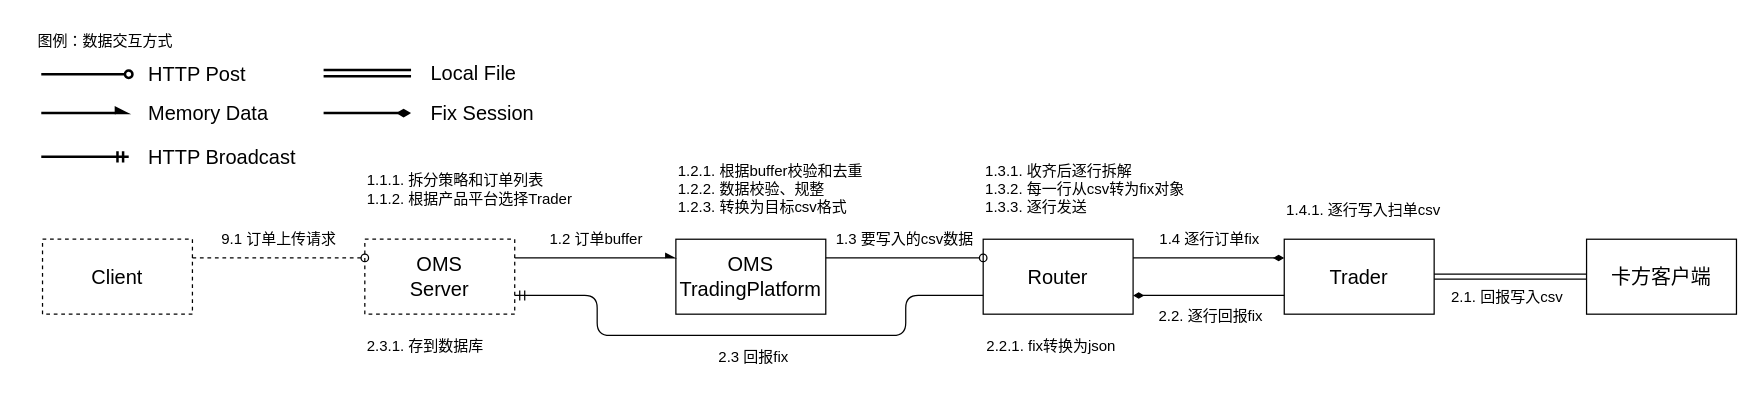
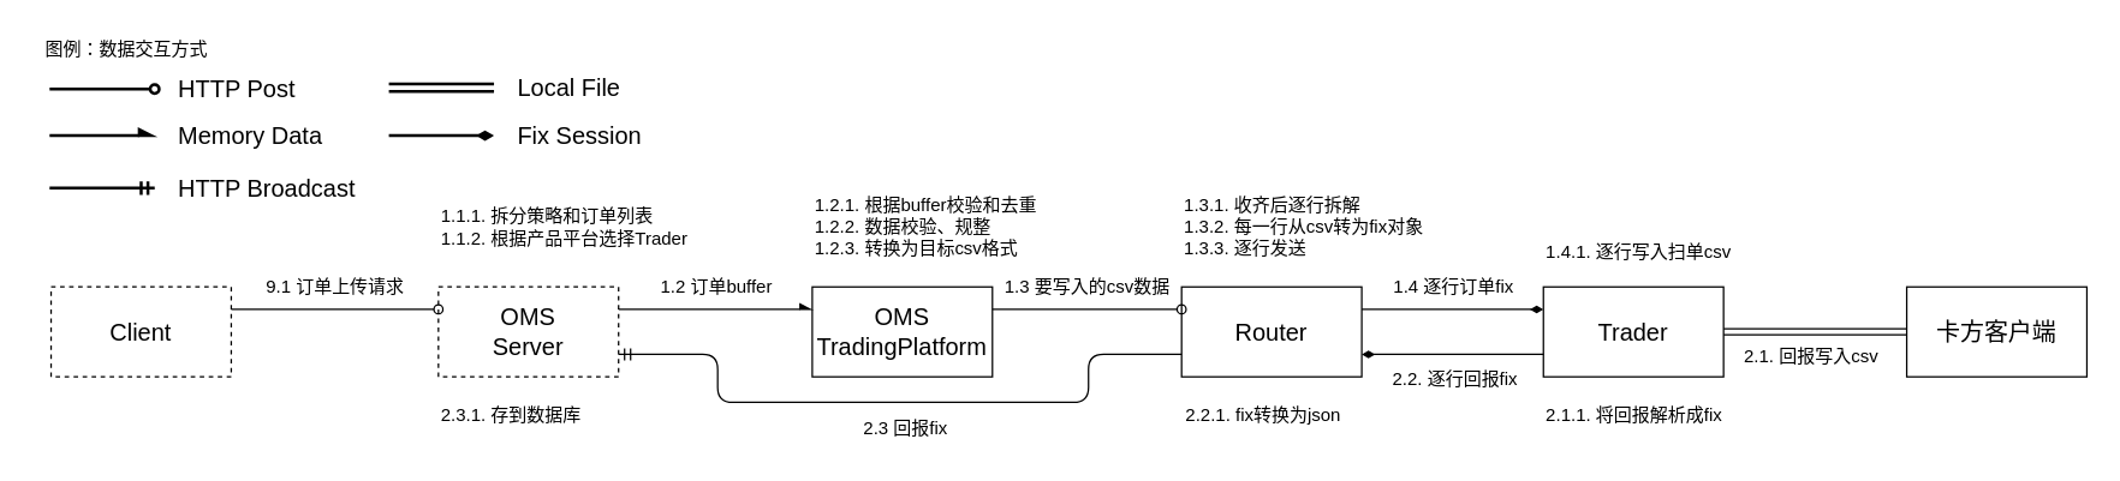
  <mxCell id="0" />
  <mxCell id="1" parent="0" />
- <mxCell id="2" style="edgeStyle=none;html=1;exitX=1;exitY=0.25;exitDx=0;exitDy=0;entryX=0;entryY=0.25;entryDx=0;entryDy=0;strokeColor=#000000;strokeWidth=1;fontSize=16;fontColor=#000000;endArrow=oval;endFill=0;dashed=1;" parent="1" source="3" target="5" edge="1"><mxGeometry relative="1" as="geometry" /></mxCell>
+ <mxCell id="2" style="edgeStyle=none;html=1;exitX=1;exitY=0.25;exitDx=0;exitDy=0;entryX=0;entryY=0.25;entryDx=0;entryDy=0;strokeColor=#000000;strokeWidth=1;fontSize=16;fontColor=#000000;endArrow=oval;endFill=0;" parent="1" source="3" target="5" edge="1"><mxGeometry relative="1" as="geometry" /></mxCell>
  <mxCell id="3" value="&lt;font style=&quot;font-size: 16px;&quot;&gt;Client&lt;/font&gt;" style="rounded=0;whiteSpace=wrap;html=1;strokeColor=#000000;fillColor=none;fontColor=#000000;dashed=1;" parent="1" vertex="1"><mxGeometry x="33" y="191" width="120" height="60" as="geometry" /></mxCell>
  <mxCell id="4" style="edgeStyle=none;html=1;exitX=1;exitY=0.25;exitDx=0;exitDy=0;entryX=0;entryY=0.25;entryDx=0;entryDy=0;strokeColor=#000000;strokeWidth=1;fontSize=12;fontColor=#000000;endArrow=async;endFill=1;" parent="1" source="5" target="8" edge="1"><mxGeometry relative="1" as="geometry" /></mxCell>
  <mxCell id="5" value="&lt;font style=&quot;font-size: 16px;&quot;&gt;OMS&lt;br&gt;Server&lt;br&gt;&lt;/font&gt;" style="rounded=0;whiteSpace=wrap;html=1;strokeColor=#000000;fillColor=none;fontColor=#000000;dashed=1;" parent="1" vertex="1"><mxGeometry x="291" y="191" width="120" height="60" as="geometry" /></mxCell>
  <mxCell id="6" value="9.1 订单上传请求" style="text;html=1;align=center;verticalAlign=middle;resizable=0;points=[];autosize=1;strokeColor=none;fillColor=none;fontSize=12;fontColor=#000000;" parent="1" vertex="1"><mxGeometry x="167" y="178" width="110" height="26" as="geometry" /></mxCell>
  <mxCell id="7" style="edgeStyle=none;html=1;exitX=1;exitY=0.25;exitDx=0;exitDy=0;entryX=0;entryY=0.25;entryDx=0;entryDy=0;strokeColor=#000000;strokeWidth=1;fontSize=12;fontColor=#000000;endArrow=oval;endFill=0;" parent="1" source="8" target="17" edge="1"><mxGeometry relative="1" as="geometry" /></mxCell>
  <mxCell id="8" value="&lt;span style=&quot;font-size: 16px;&quot;&gt;OMS&lt;br&gt;TradingPlatform&lt;br&gt;&lt;/span&gt;" style="rounded=0;whiteSpace=wrap;html=1;strokeColor=#000000;fillColor=none;fontColor=#000000;" parent="1" vertex="1"><mxGeometry x="540" y="191" width="120" height="60" as="geometry" /></mxCell>
  <mxCell id="9" value="" style="group" parent="1" vertex="1" connectable="0"><mxGeometry x="32" y="43" width="214" height="31" as="geometry" /></mxCell>
  <mxCell id="10" value="" style="endArrow=oval;html=1;fontSize=16;strokeWidth=2;endFill=0;strokeColor=#000000;" parent="9" edge="1"><mxGeometry width="50" height="50" relative="1" as="geometry"><mxPoint y="16" as="sourcePoint" /><mxPoint x="70" y="16" as="targetPoint" /></mxGeometry></mxCell>
  <mxCell id="11" value="HTTP Post" style="text;html=1;align=left;verticalAlign=middle;resizable=0;points=[];autosize=1;strokeColor=none;fillColor=none;fontSize=16;fontColor=#000000;" parent="9" vertex="1"><mxGeometry x="84" width="96" height="31" as="geometry" /></mxCell>
  <mxCell id="12" value="1.2 订单buffer" style="text;html=1;align=center;verticalAlign=middle;resizable=0;points=[];autosize=1;strokeColor=none;fillColor=none;fontSize=12;fontColor=#000000;" parent="1" vertex="1"><mxGeometry x="430" y="178" width="92" height="26" as="geometry" /></mxCell>
  <mxCell id="13" value="1.1.1. 拆分策略和订单列表&lt;br&gt;1.1.2. 根据产品平台选择Trader" style="text;html=1;align=left;verticalAlign=middle;resizable=0;points=[];autosize=1;strokeColor=none;fillColor=none;fontSize=12;fontColor=#000000;" parent="1" vertex="1"><mxGeometry x="291" y="130" width="182" height="41" as="geometry" /></mxCell>
  <mxCell id="14" value="1.2.1. 根据buffer校验和去重&lt;br&gt;1.2.2. 数据校验、规整&lt;br&gt;1.2.3. 转换为目标csv格式" style="text;html=1;align=left;verticalAlign=middle;resizable=0;points=[];autosize=1;strokeColor=none;fillColor=none;fontSize=12;fontColor=#000000;" parent="1" vertex="1"><mxGeometry x="540" y="123" width="166" height="55" as="geometry" /></mxCell>
  <mxCell id="15" style="edgeStyle=none;html=1;exitX=1;exitY=0.25;exitDx=0;exitDy=0;entryX=0;entryY=0.25;entryDx=0;entryDy=0;strokeColor=#000000;strokeWidth=1;fontSize=12;fontColor=#000000;endArrow=diamondThin;endFill=1;" parent="1" source="17" target="22" edge="1"><mxGeometry relative="1" as="geometry" /></mxCell>
  <mxCell id="16" style="edgeStyle=orthogonalEdgeStyle;html=1;exitX=0;exitY=0.75;exitDx=0;exitDy=0;entryX=1;entryY=0.75;entryDx=0;entryDy=0;strokeColor=#000000;strokeWidth=1;fontSize=12;fontColor=#000000;startArrow=none;startFill=0;endArrow=ERmandOne;endFill=0;" parent="1" source="17" target="5" edge="1"><mxGeometry relative="1" as="geometry"><Array as="points"><mxPoint x="724" y="236" /><mxPoint x="724" y="268" /><mxPoint x="477" y="268" /><mxPoint x="477" y="236" /></Array></mxGeometry></mxCell>
  <mxCell id="17" value="&lt;font style=&quot;font-size: 16px;&quot;&gt;Router&lt;/font&gt;" style="rounded=0;whiteSpace=wrap;html=1;strokeColor=#000000;fillColor=none;fontColor=#000000;" parent="1" vertex="1"><mxGeometry x="786" y="191" width="120" height="60" as="geometry" /></mxCell>
  <mxCell id="18" value="1.3.1. 收齐后逐行拆解&lt;br&gt;1.3.2. 每一行从csv转为fix对象&lt;br&gt;1.3.3. 逐行发送" style="text;html=1;align=left;verticalAlign=middle;resizable=0;points=[];autosize=1;strokeColor=none;fillColor=none;fontSize=12;fontColor=#000000;" parent="1" vertex="1"><mxGeometry x="786" y="123" width="177" height="55" as="geometry" /></mxCell>
  <mxCell id="19" value="1.3 要写入的csv数据" style="text;html=1;align=center;verticalAlign=middle;resizable=0;points=[];autosize=1;strokeColor=none;fillColor=none;fontSize=12;fontColor=#000000;" parent="1" vertex="1"><mxGeometry x="659" y="178" width="128" height="26" as="geometry" /></mxCell>
  <mxCell id="20" style="edgeStyle=none;shape=link;html=1;exitX=1;exitY=0.5;exitDx=0;exitDy=0;entryX=0;entryY=0.5;entryDx=0;entryDy=0;strokeColor=#000000;strokeWidth=1;fontSize=12;fontColor=#000000;startArrow=ERmany;startFill=0;endArrow=none;endFill=0;" parent="1" source="22" target="25" edge="1"><mxGeometry relative="1" as="geometry" /></mxCell>
  <mxCell id="21" style="edgeStyle=none;html=1;exitX=0;exitY=0.75;exitDx=0;exitDy=0;entryX=1;entryY=0.75;entryDx=0;entryDy=0;strokeColor=#000000;strokeWidth=1;fontSize=12;fontColor=#000000;startArrow=none;startFill=0;endArrow=diamondThin;endFill=1;" parent="1" source="22" target="17" edge="1"><mxGeometry relative="1" as="geometry" /></mxCell>
  <mxCell id="22" value="&lt;font style=&quot;font-size: 16px;&quot;&gt;Trader&lt;/font&gt;" style="rounded=0;whiteSpace=wrap;html=1;strokeColor=#000000;fillColor=none;fontColor=#000000;" parent="1" vertex="1"><mxGeometry x="1027" y="191" width="120" height="60" as="geometry" /></mxCell>
  <mxCell id="23" value="1.4 逐行订单fix" style="text;html=1;align=center;verticalAlign=middle;resizable=0;points=[];autosize=1;strokeColor=none;fillColor=none;fontSize=12;fontColor=#000000;" parent="1" vertex="1"><mxGeometry x="918" y="178" width="98" height="26" as="geometry" /></mxCell>
  <mxCell id="24" value="1.4.1. 逐行写入扫单csv" style="text;html=1;align=left;verticalAlign=middle;resizable=0;points=[];autosize=1;strokeColor=none;fillColor=none;fontSize=12;fontColor=#000000;" parent="1" vertex="1"><mxGeometry x="1027" y="155" width="141" height="26" as="geometry" /></mxCell>
  <mxCell id="25" value="&lt;font style=&quot;font-size: 16px;&quot;&gt;卡方客户端&lt;/font&gt;" style="rounded=0;whiteSpace=wrap;html=1;strokeColor=#000000;fillColor=none;fontColor=#000000;" parent="1" vertex="1"><mxGeometry x="1269" y="191" width="120" height="60" as="geometry" /></mxCell>
  <mxCell id="26" value="图例：数据交互方式" style="text;html=1;align=center;verticalAlign=middle;resizable=0;points=[];autosize=1;strokeColor=none;fillColor=none;fontSize=12;fontColor=#000000;" parent="1" vertex="1"><mxGeometry x="20" y="20" width="126" height="26" as="geometry" /></mxCell>
  <mxCell id="27" value="" style="group" parent="1" vertex="1" connectable="0"><mxGeometry x="258" y="42" width="170" height="31" as="geometry" /></mxCell>
  <mxCell id="28" value="" style="endArrow=none;html=1;fontSize=16;strokeWidth=2;endFill=0;strokeColor=#000000;shape=link;" parent="27" edge="1"><mxGeometry width="50" height="50" relative="1" as="geometry"><mxPoint y="16" as="sourcePoint" /><mxPoint x="70" y="16" as="targetPoint" /></mxGeometry></mxCell>
  <mxCell id="29" value="Local File" style="text;html=1;align=left;verticalAlign=middle;resizable=0;points=[];autosize=1;strokeColor=none;fillColor=none;fontSize=16;fontColor=#000000;" parent="27" vertex="1"><mxGeometry x="84" width="86" height="31" as="geometry" /></mxCell>
  <mxCell id="30" value="" style="group" parent="1" vertex="1" connectable="0"><mxGeometry x="258" y="74" width="185" height="31" as="geometry" /></mxCell>
  <mxCell id="31" value="" style="endArrow=diamondThin;html=1;fontSize=16;strokeWidth=2;endFill=1;strokeColor=#000000;" parent="30" edge="1"><mxGeometry width="50" height="50" relative="1" as="geometry"><mxPoint y="16" as="sourcePoint" /><mxPoint x="70" y="16" as="targetPoint" /></mxGeometry></mxCell>
  <mxCell id="32" value="Fix Session" style="text;html=1;align=left;verticalAlign=middle;resizable=0;points=[];autosize=1;strokeColor=none;fillColor=none;fontSize=16;fontColor=#000000;" parent="30" vertex="1"><mxGeometry x="84" width="101" height="31" as="geometry" /></mxCell>
  <mxCell id="33" value="" style="group" parent="1" vertex="1" connectable="0"><mxGeometry x="32" y="74" width="198" height="31" as="geometry" /></mxCell>
  <mxCell id="34" value="" style="endArrow=async;html=1;fontSize=16;strokeWidth=2;endFill=1;strokeColor=#000000;" parent="33" edge="1"><mxGeometry width="50" height="50" relative="1" as="geometry"><mxPoint y="16" as="sourcePoint" /><mxPoint x="70" y="16" as="targetPoint" /></mxGeometry></mxCell>
  <mxCell id="35" value="Memory Data" style="text;html=1;align=left;verticalAlign=middle;resizable=0;points=[];autosize=1;strokeColor=none;fillColor=none;fontSize=16;fontColor=#000000;" parent="33" vertex="1"><mxGeometry x="84" width="114" height="31" as="geometry" /></mxCell>
  <mxCell id="36" value="2.1. 回报写入csv" style="text;html=1;align=left;verticalAlign=middle;resizable=0;points=[];autosize=1;strokeColor=none;fillColor=none;fontSize=12;fontColor=#000000;" parent="1" vertex="1"><mxGeometry x="1159" y="225" width="107" height="26" as="geometry" /></mxCell>
+ <mxCell id="37" value="2.1.1. 将回报解析成fix" style="text;html=1;align=left;verticalAlign=middle;resizable=0;points=[];autosize=1;strokeColor=none;fillColor=none;fontSize=12;fontColor=#000000;" parent="1" vertex="1"><mxGeometry x="1027" y="264" width="135" height="26" as="geometry" /></mxCell>
  <mxCell id="38" value="2.2. 逐行回报fix" style="text;html=1;align=center;verticalAlign=middle;resizable=0;points=[];autosize=1;strokeColor=none;fillColor=none;fontSize=12;fontColor=#000000;" parent="1" vertex="1"><mxGeometry x="917" y="240" width="101" height="26" as="geometry" /></mxCell>
  <mxCell id="39" value="2.2.1. fix转换为json" style="text;html=1;align=left;verticalAlign=middle;resizable=0;points=[];autosize=1;strokeColor=none;fillColor=none;fontSize=12;fontColor=#000000;" parent="1" vertex="1"><mxGeometry x="787" y="264" width="121" height="26" as="geometry" /></mxCell>
  <mxCell id="40" value="" style="group" parent="1" vertex="1" connectable="0"><mxGeometry x="32" y="109" width="220" height="31" as="geometry" /></mxCell>
  <mxCell id="41" value="" style="endArrow=ERmandOne;html=1;fontSize=16;strokeWidth=2;endFill=0;strokeColor=#000000;" parent="40" edge="1"><mxGeometry width="50" height="50" relative="1" as="geometry"><mxPoint y="16" as="sourcePoint" /><mxPoint x="70" y="16" as="targetPoint" /></mxGeometry></mxCell>
  <mxCell id="42" value="HTTP Broadcast" style="text;html=1;align=left;verticalAlign=middle;resizable=0;points=[];autosize=1;strokeColor=none;fillColor=none;fontSize=16;fontColor=#000000;" parent="40" vertex="1"><mxGeometry x="84" width="136" height="31" as="geometry" /></mxCell>
  <mxCell id="43" value="2.3 回报fix" style="text;html=1;align=center;verticalAlign=middle;resizable=0;points=[];autosize=1;strokeColor=none;fillColor=none;fontSize=12;fontColor=#000000;" vertex="1" parent="1"><mxGeometry x="565" y="273" width="74" height="26" as="geometry" /></mxCell>
  <mxCell id="44" value="2.3.1. 存到数据库" style="text;html=1;align=left;verticalAlign=middle;resizable=0;points=[];autosize=1;strokeColor=none;fillColor=none;fontSize=12;fontColor=#000000;" vertex="1" parent="1"><mxGeometry x="291" y="264" width="111" height="26" as="geometry" /></mxCell>
